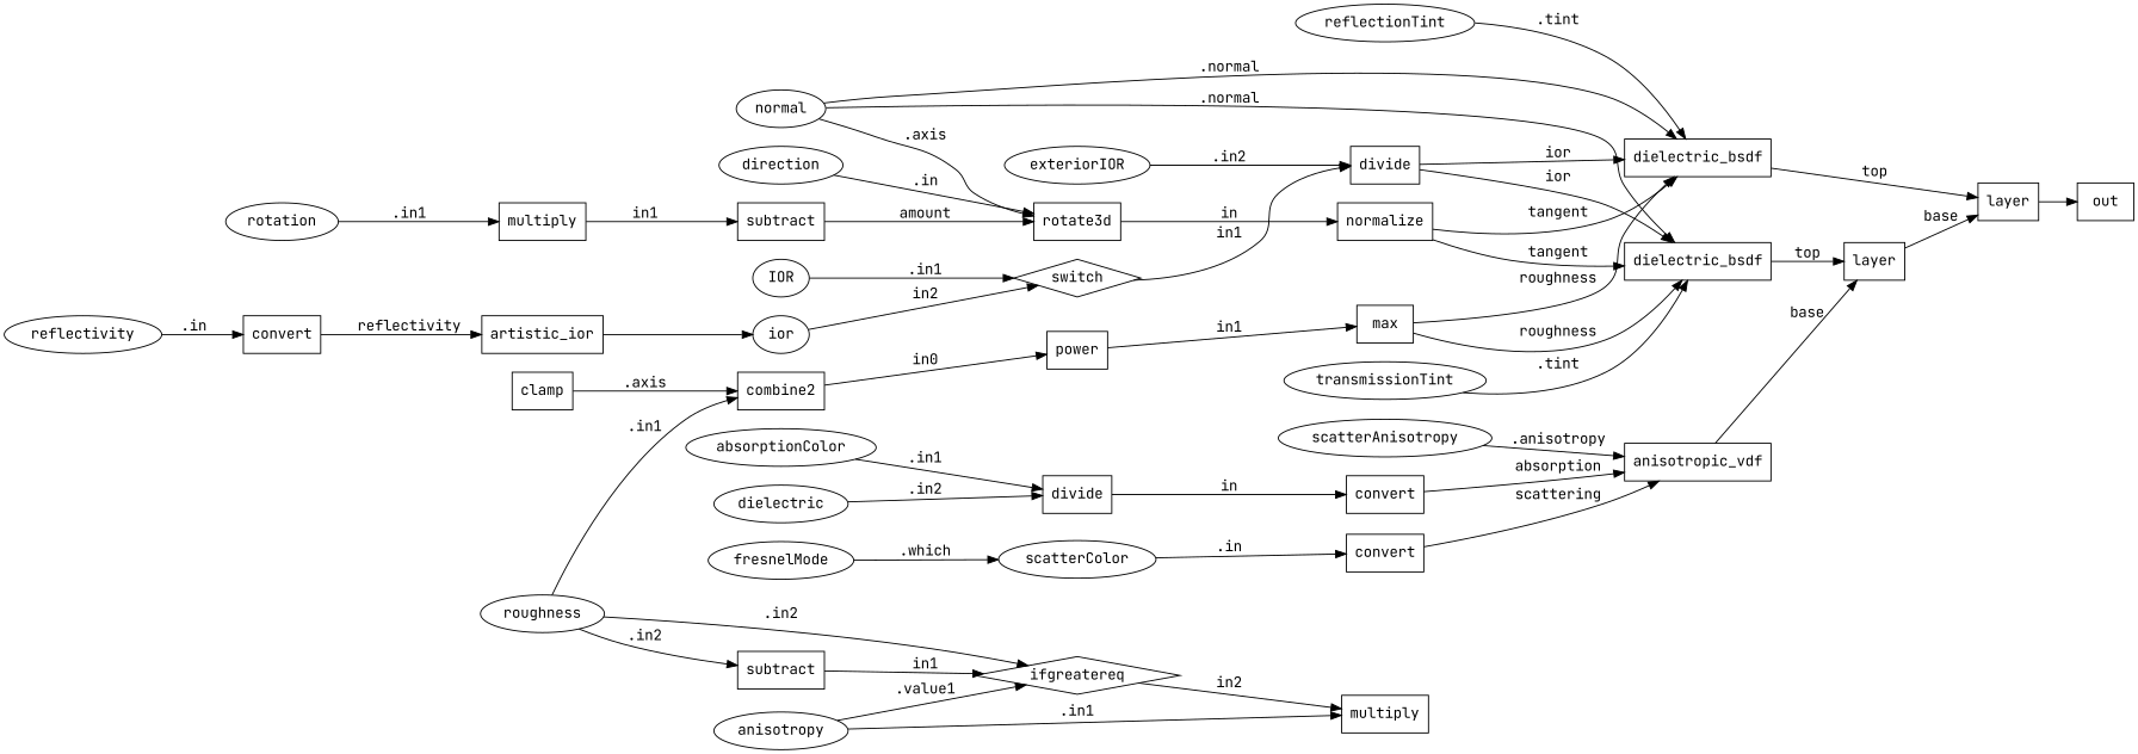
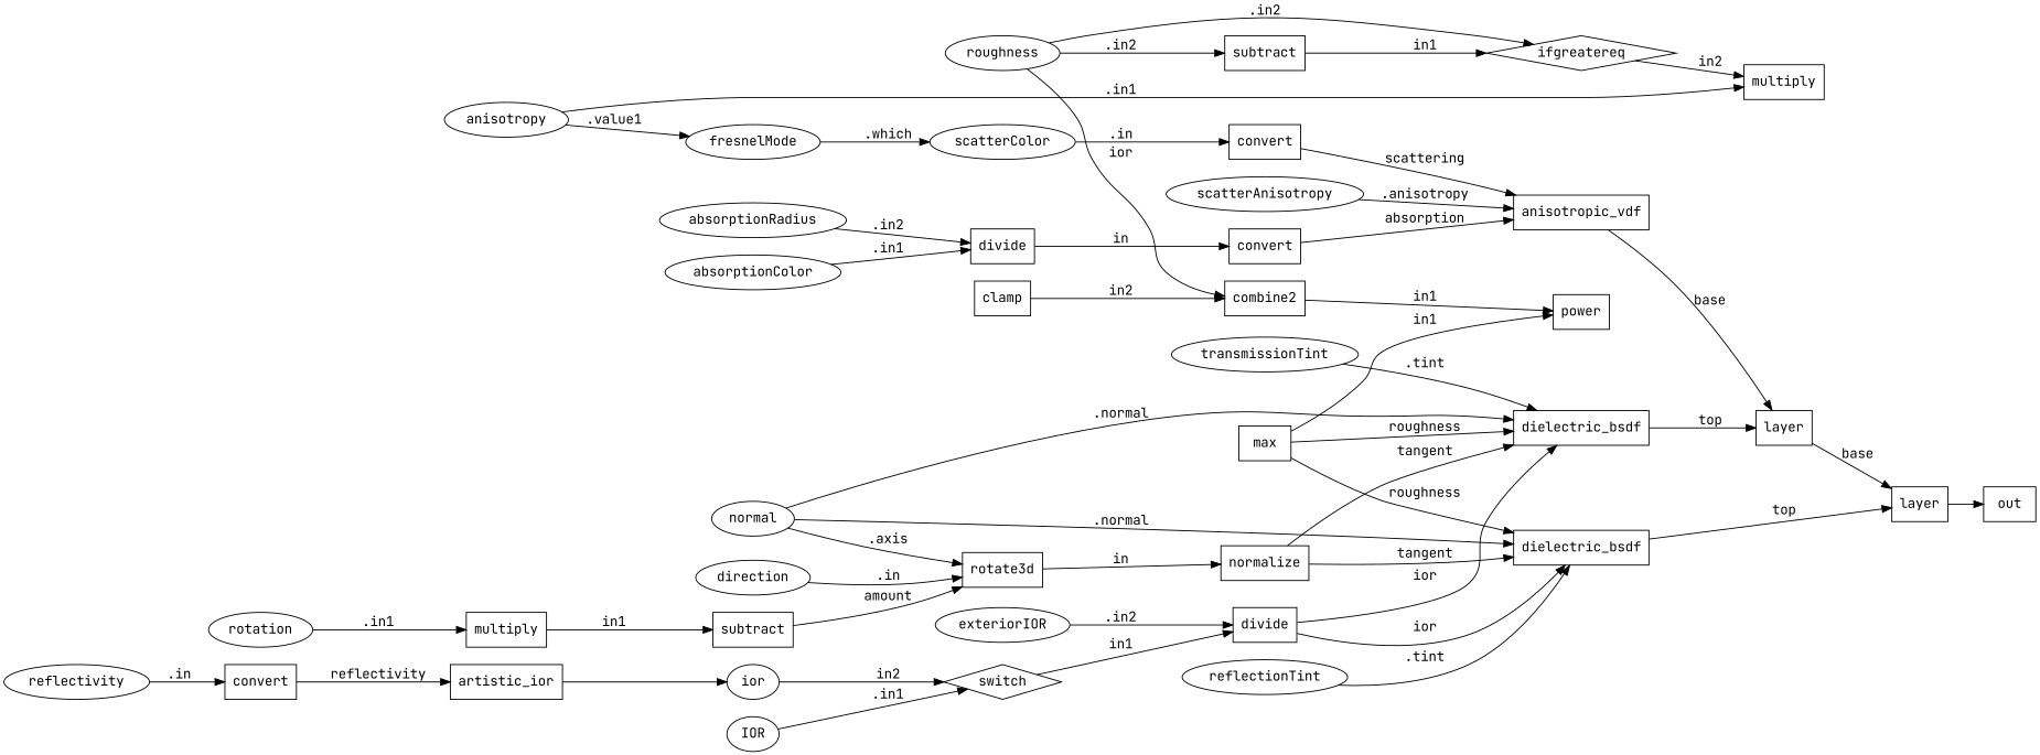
  digraph {
    fontname="JetBrains Mono"
    rankdir=LR
    node [fontname="JetBrains Mono" shape=box]
    edge [fontname="JetBrains Mono"]
    n1 [label=layer]
    n2 [label=out]
    n3 [label=dielectric_bsdf]
    n4 [label=reflectionTint shape=ellipse]
    n5 [label=normal shape=ellipse]
    n6 [label=rotate3d]
    n7 [label=dielectric_bsdf]
    n8 [label=normalize]
    n9 [label=layer]
    n10 [label=divide]
    n11 [label=exteriorIOR shape=ellipse]
    n12 [label=switch shape=diamond]
    n13 [label=IOR shape=ellipse]
    n14 [label=fresnelMode shape=ellipse]
    n15 [label=scatterColor shape=ellipse]
    n16 [label=artistic_ior]
    n17 [label=ior shape=ellipse]
    n18 [label=convert]
    n19 [label=reflectivity shape=ellipse]
    n20 [label=max]
    n21 [label=power]
    n22 [label=combine2]
    n23 [label=roughness shape=ellipse]
    n24 [label=ifgreatereq shape=diamond]
    n25 [label=subtract]
    n26 [label=multiply]
    n27 [label=clamp]
    n28 [label=anisotropy shape=ellipse]
    n29 [label=direction shape=ellipse]
    n30 [label=subtract]
    n31 [label=multiply]
    n32 [label=rotation shape=ellipse]
    n33 [label=transmissionTint shape=ellipse]
    n34 [label=anisotropic_vdf]
    n35 [label=scatterAnisotropy shape=ellipse]
    n36 [label=convert]
    n37 [label=divide]
    n38 [label=absorptionColor shape=ellipse]
-   n39 [label=dielectric shape=ellipse]
+   n39 [label=absorptionRadius shape=ellipse]
    n40 [label=convert]
    n1 -> n2
    n3 -> n1 [label=top]
    n4 -> n3 [label=".tint"]
    n5 -> n3 [label=".normal"]
    n5 -> n6 [label=".axis"]
    n5 -> n7 [label=".normal"]
    n6 -> n8 [label=in]
    n7 -> n9 [label=top]
    n8 -> n3 [label=tangent]
    n8 -> n7 [label=tangent]
    n9 -> n1 [label=base]
    n10 -> n3 [label=ior]
    n10 -> n7 [label=ior]
    n11 -> n10 [label=".in2"]
    n12 -> n10 [label=in1]
    n13 -> n12 [label=".in1"]
    n14 -> n15 [label=".which"]
    n15 -> n40 [label=".in"]
    n16 -> n17
    n17 -> n12 [label=in2]
    n18 -> n16 [label=reflectivity]
    n19 -> n18 [label=".in"]
    n20 -> n3 [label=roughness]
    n20 -> n7 [label=roughness]
-   n21 -> n20 [label=in1]
-   n22 -> n21 [label=in0]
-   n23 -> n22 [label=".in1"]
+   n20 -> n21 [label=in1]
+   n22 -> n21 [label=in1]
+   n23 -> n22 [label=ior]
    n23 -> n24 [label=".in2"]
    n23 -> n25 [label=".in2"]
    n24 -> n26 [label=in2]
    n25 -> n24 [label=in1]
-   n27 -> n22 [label=".axis"]
-   n28 -> n24 [label=".value1"]
+   n27 -> n22 [label=in2]
+   n28 -> n14 [label=".value1"]
    n28 -> n26 [label=".in1"]
    n29 -> n6 [label=".in"]
    n30 -> n6 [label=amount]
    n31 -> n30 [label=in1]
    n32 -> n31 [label=".in1"]
    n33 -> n7 [label=".tint"]
    n34 -> n9 [label=base]
    n35 -> n34 [label=".anisotropy"]
    n36 -> n34 [label=absorption]
    n37 -> n36 [label=in]
    n38 -> n37 [label=".in1"]
    n39 -> n37 [label=".in2"]
    n40 -> n34 [label=scattering]
  }
